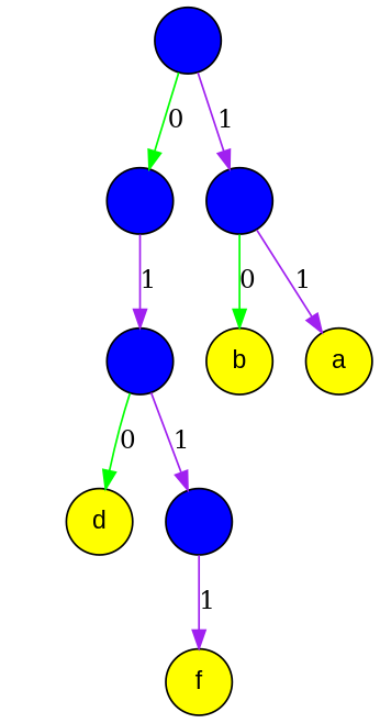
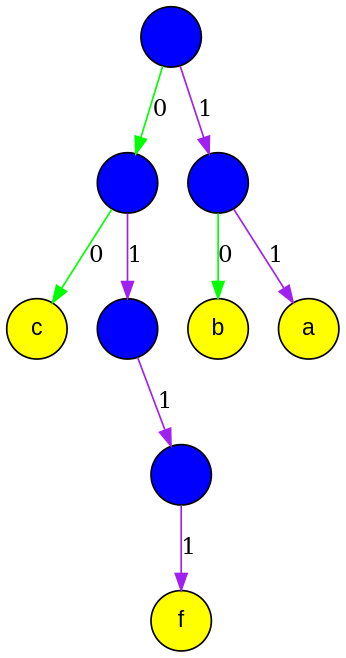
  digraph {
    node [fillcolor=blue fontname=Arial shape=circle style=filled]
    edge [color=purple]
    n1 [label=" "]
    n2 [label=" "]
    n3 [label=" "]
+   n4 [fillcolor=yellow label=c]
    n5 [label=" "]
    n6 [fillcolor=yellow label=b]
    n7 [fillcolor=yellow label=a]
-   n8 [fillcolor=yellow label=d]
    n9 [label=" "]
    n10 [fillcolor=yellow label=f]
    n1 -> n2 [color=green label=0]
    n1 -> n3 [label=1]
+   n2 -> n4 [color=green label=0]
    n2 -> n5 [label=1]
    n3 -> n6 [color=green label=0]
    n3 -> n7 [label=1]
-   n5 -> n8 [color=green label=0]
    n5 -> n9 [label=1]
    n9 -> n10 [label=1]
  }
